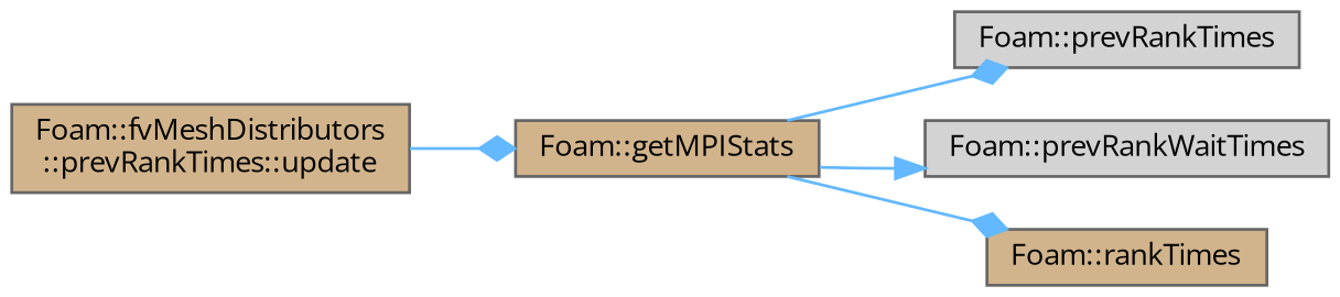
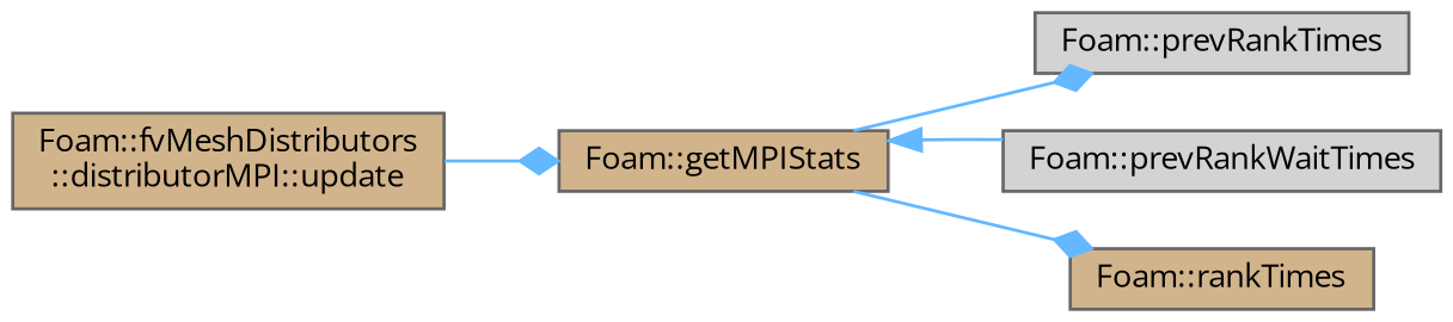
  digraph {
    fontname="Open Sans"
    rankdir=LR
    node [color=grey40 fillcolor=tan fontname="Open Sans" fontsize=10 shape=box style=filled]
    edge [arrowhead=diamond color=steelblue1 fontname="Open Sans" fontsize=10 labelfontname=Helvetica labelfontsize=10 style=solid]
-   n1 [color=gray40 fontcolor=black height=0.2 label="Foam::fvMeshDistributors\l::prevRankTimes::update" width=0.4]
+   n1 [color=gray40 fontcolor=black height=0.2 label="Foam::fvMeshDistributors\l::distributorMPI::update" width=0.4]
    n2 [height=0.2 label="Foam::getMPIStats" width=0.4]
    n3 [fillcolor=lightgrey height=0.2 label="Foam::prevRankTimes" width=0.4]
    n4 [fillcolor=lightgrey height=0.2 label="Foam::prevRankWaitTimes" width=0.4]
    n5 [height=0.2 label="Foam::rankTimes" width=0.4]
    n1 -> n2
    n2 -> n3
-   n2 -> n4 [arrowhead=normal]
+   n4 -> n2 [arrowhead=normal]
    n2 -> n5
  }
